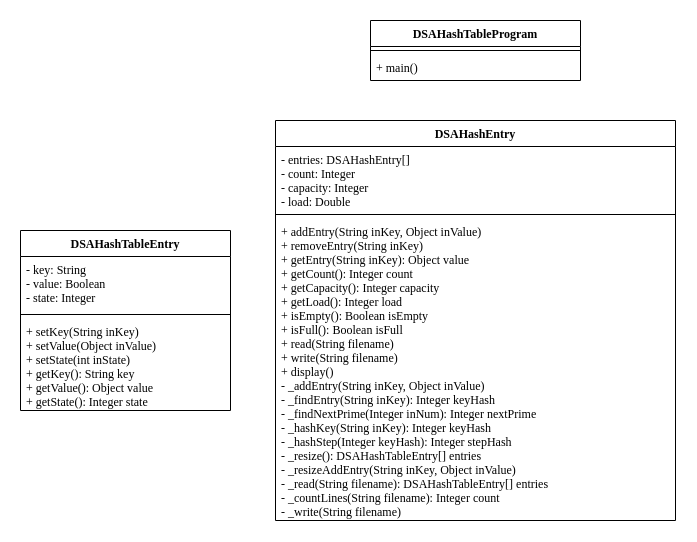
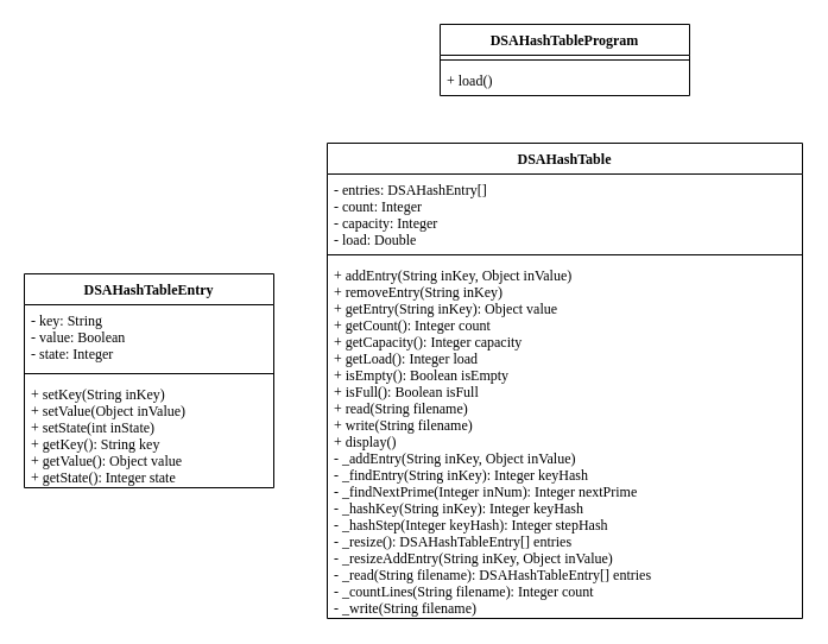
  <mxCell id="0" />
  <mxCell id="1" parent="0" />
- <mxCell id="2" value="DSAHashEntry" style="swimlane;fontStyle=1;align=center;verticalAlign=top;childLayout=stackLayout;horizontal=1;startSize=26;horizontalStack=0;resizeParent=1;resizeParentMax=0;resizeLast=0;collapsible=1;marginBottom=0;fontFamily=Fira Code;" parent="1" vertex="1"><mxGeometry x="275" y="120" width="400" height="400" as="geometry" /></mxCell>
+ <mxCell id="2" value="DSAHashTable" style="swimlane;fontStyle=1;align=center;verticalAlign=top;childLayout=stackLayout;horizontal=1;startSize=26;horizontalStack=0;resizeParent=1;resizeParentMax=0;resizeLast=0;collapsible=1;marginBottom=0;fontFamily=Fira Code;" parent="1" vertex="1"><mxGeometry x="275" y="120" width="400" height="400" as="geometry" /></mxCell>
  <mxCell id="3" value="- entries: DSAHashEntry[]&#10;- count: Integer&#10;- capacity: Integer&#10;- load: Double" style="text;strokeColor=none;fillColor=none;align=left;verticalAlign=top;spacingLeft=4;spacingRight=4;overflow=hidden;rotatable=0;points=[[0,0.5],[1,0.5]];portConstraint=eastwest;fontFamily=Fira Code;" parent="2" vertex="1"><mxGeometry y="26" width="400" height="64" as="geometry" /></mxCell>
  <mxCell id="4" value="" style="line;strokeWidth=1;fillColor=none;align=left;verticalAlign=middle;spacingTop=-1;spacingLeft=3;spacingRight=3;rotatable=0;labelPosition=right;points=[];portConstraint=eastwest;" parent="2" vertex="1"><mxGeometry y="90" width="400" height="8" as="geometry" /></mxCell>
  <mxCell id="5" value="+ addEntry(String inKey, Object inValue)&#10;+ removeEntry(String inKey)&#10;+ getEntry(String inKey): Object value&#10;+ getCount(): Integer count&#10;+ getCapacity(): Integer capacity&#10;+ getLoad(): Integer load&#10;+ isEmpty(): Boolean isEmpty&#10;+ isFull(): Boolean isFull&#10;+ read(String filename)&#10;+ write(String filename)&#10;+ display()&#10;- _addEntry(String inKey, Object inValue)&#10;- _findEntry(String inKey): Integer keyHash&#10;- _findNextPrime(Integer inNum): Integer nextPrime&#10;- _hashKey(String inKey): Integer keyHash&#10;- _hashStep(Integer keyHash): Integer stepHash&#10;- _resize(): DSAHashTableEntry[] entries&#10;- _resizeAddEntry(String inKey, Object inValue)&#10;- _read(String filename): DSAHashTableEntry[] entries&#10;- _countLines(String filename): Integer count&#10;- _write(String filename)&#10;&#10;&#10;" style="text;strokeColor=none;fillColor=none;align=left;verticalAlign=top;spacingLeft=4;spacingRight=4;overflow=hidden;rotatable=0;points=[[0,0.5],[1,0.5]];portConstraint=eastwest;fontFamily=Fira Code;" parent="2" vertex="1"><mxGeometry y="98" width="400" height="302" as="geometry" /></mxCell>
  <mxCell id="6" value="DSAHashTableProgram" style="swimlane;fontStyle=1;align=center;verticalAlign=top;childLayout=stackLayout;horizontal=1;startSize=26;horizontalStack=0;resizeParent=1;resizeParentMax=0;resizeLast=0;collapsible=1;marginBottom=0;fontFamily=Fira Code;" parent="1" vertex="1"><mxGeometry x="370" y="20" width="210" height="60" as="geometry" /></mxCell>
  <mxCell id="7" value="" style="line;strokeWidth=1;fillColor=none;align=left;verticalAlign=middle;spacingTop=-1;spacingLeft=3;spacingRight=3;rotatable=0;labelPosition=right;points=[];portConstraint=eastwest;" parent="6" vertex="1"><mxGeometry y="26" width="210" height="8" as="geometry" /></mxCell>
- <mxCell id="8" value="+ main()" style="text;strokeColor=none;fillColor=none;align=left;verticalAlign=top;spacingLeft=4;spacingRight=4;overflow=hidden;rotatable=0;points=[[0,0.5],[1,0.5]];portConstraint=eastwest;fontFamily=Fira Code;" parent="6" vertex="1"><mxGeometry y="34" width="210" height="26" as="geometry" /></mxCell>
+ <mxCell id="8" value="+ load()" style="text;strokeColor=none;fillColor=none;align=left;verticalAlign=top;spacingLeft=4;spacingRight=4;overflow=hidden;rotatable=0;points=[[0,0.5],[1,0.5]];portConstraint=eastwest;fontFamily=Fira Code;" parent="6" vertex="1"><mxGeometry y="34" width="210" height="26" as="geometry" /></mxCell>
  <mxCell id="9" value="DSAHashTableEntry" style="swimlane;fontStyle=1;align=center;verticalAlign=top;childLayout=stackLayout;horizontal=1;startSize=26;horizontalStack=0;resizeParent=1;resizeParentMax=0;resizeLast=0;collapsible=1;marginBottom=0;fontFamily=Fira Code;" parent="1" vertex="1"><mxGeometry x="20" y="230" width="210" height="180" as="geometry" /></mxCell>
  <mxCell id="10" value="- key: String&#10;- value: Boolean&#10;- state: Integer" style="text;strokeColor=none;fillColor=none;align=left;verticalAlign=top;spacingLeft=4;spacingRight=4;overflow=hidden;rotatable=0;points=[[0,0.5],[1,0.5]];portConstraint=eastwest;fontFamily=Fira Code;" parent="9" vertex="1"><mxGeometry y="26" width="210" height="54" as="geometry" /></mxCell>
  <mxCell id="11" value="" style="line;strokeWidth=1;fillColor=none;align=left;verticalAlign=middle;spacingTop=-1;spacingLeft=3;spacingRight=3;rotatable=0;labelPosition=right;points=[];portConstraint=eastwest;" parent="9" vertex="1"><mxGeometry y="80" width="210" height="8" as="geometry" /></mxCell>
  <mxCell id="12" value="+ setKey(String inKey)&#10;+ setValue(Object inValue)&#10;+ setState(int inState)&#10;+ getKey(): String key&#10;+ getValue(): Object value&#10;+ getState(): Integer state&#10;" style="text;strokeColor=none;fillColor=none;align=left;verticalAlign=top;spacingLeft=4;spacingRight=4;overflow=hidden;rotatable=0;points=[[0,0.5],[1,0.5]];portConstraint=eastwest;fontFamily=Fira Code;" parent="9" vertex="1"><mxGeometry y="88" width="210" height="92" as="geometry" /></mxCell>
